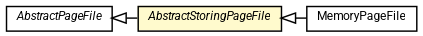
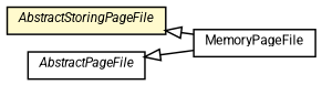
  digraph {
    nodesep=0.15
    rankdir=LR
    ranksep=0.25
    node [fontcolor=black fontname=Roboto fontsize=8 margin=0 shape=plaintext]
    edge [arrowtail=empty color=black dir=back fontname=Roboto fontsize=7 labelfontname=Roboto labelfontsize=7 weight=10]
    n1 [height=0 label=<<table title="de.lmu.ifi.dbs.elki.persistent.AbstractStoringPageFile" border="0" cellborder="1" cellspacing="0" cellpadding="2" bgcolor="lemonChiffon" href="AbstractStoringPageFile.html" target="_parent"> 		<tr><td><table border="0" cellspacing="0" cellpadding="1"> 		<tr><td align="center" balign="center"> <font face="Roboto"><i>AbstractStoringPageFile</i></font> </td></tr> 		</table></td></tr> 		</table>> width=0]
    n2 [height=0 label=<<table title="de.lmu.ifi.dbs.elki.persistent.MemoryPageFile" border="0" cellborder="1" cellspacing="0" cellpadding="2" href="MemoryPageFile.html" target="_parent"> 		<tr><td><table border="0" cellspacing="0" cellpadding="1"> 		<tr><td align="center" balign="center"> <font face="Roboto">MemoryPageFile</font> </td></tr> 		</table></td></tr> 		</table>> width=0]
    n3 [height=0 label=<<table title="de.lmu.ifi.dbs.elki.persistent.AbstractPageFile" border="0" cellborder="1" cellspacing="0" cellpadding="2" href="AbstractPageFile.html" target="_parent"> 		<tr><td><table border="0" cellspacing="0" cellpadding="1"> 		<tr><td align="center" balign="center"> <font face="Roboto"><i>AbstractPageFile</i></font> </td></tr> 		</table></td></tr> 		</table>> width=0]
    n1 -> n2
-   n3 -> n1
+   n3 -> n2
  }
